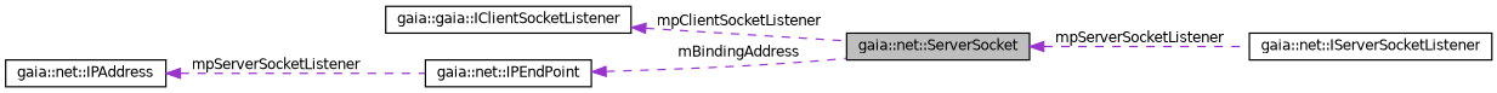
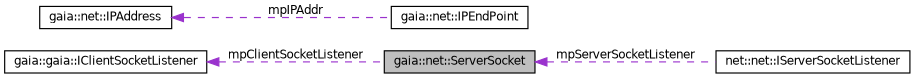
  digraph {
    rankdir=LR
    node [color=black fillcolor=white fontname=Helvetica fontsize=10 shape=record style=filled]
    edge [color=darkorchid3 dir=back fontname=Helvetica fontsize=10 labelfontname=Helvetica labelfontsize=10 style=dashed]
    n1 [fillcolor=grey75 fontcolor=black height=0.2 label="gaia::net::ServerSocket" width=0.4]
-   n2 [height=0.2 label="gaia::net::IServerSocketListener" width=0.4]
+   n2 [height=0.2 label="net::net::IServerSocketListener" width=0.4]
    n3 [height=0.2 label="gaia::gaia::IClientSocketListener" width=0.4]
    n4 [height=0.2 label="gaia::net::IPEndPoint" width=0.4]
    n5 [height=0.2 label="gaia::net::IPAddress" width=0.4]
    n1 -> n2 [label=mpServerSocketListener]
    n3 -> n1 [label=mpClientSocketListener]
-   n4 -> n1 [label=mBindingAddress]
-   n5 -> n4 [label=mpServerSocketListener]
+   n5 -> n4 [label=mpIPAddr]
  }
